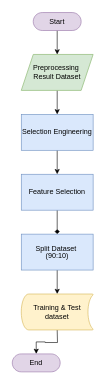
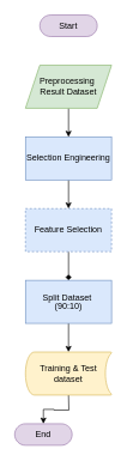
  <mxCell id="0" />
  <mxCell id="1" parent="0" />
- <mxCell id="2" value="" style="edgeStyle=orthogonalEdgeStyle;rounded=0;orthogonalLoop=1;jettySize=auto;html=1;" parent="1" source="3" target="5" edge="1"><mxGeometry relative="1" as="geometry" /></mxCell>
  <mxCell id="3" value="Start" style="html=1;dashed=0;whiteSpace=wrap;shape=mxgraph.dfd.start;fillColor=#e1d5e7;strokeColor=#9673a6;" parent="1" vertex="1"><mxGeometry x="55" y="20" width="80" height="30" as="geometry" /></mxCell>
  <mxCell id="4" value="" style="edgeStyle=orthogonalEdgeStyle;rounded=0;orthogonalLoop=1;jettySize=auto;html=1;" parent="1" source="5" target="7" edge="1"><mxGeometry relative="1" as="geometry" /></mxCell>
  <mxCell id="5" value="Preprocessing&amp;nbsp;&lt;div&gt;Result Dataset&lt;/div&gt;" style="shape=parallelogram;perimeter=parallelogramPerimeter;whiteSpace=wrap;html=1;fixedSize=1;fillColor=#d5e8d4;strokeColor=#82b366;" parent="1" vertex="1"><mxGeometry x="35" y="90" width="120" height="60" as="geometry" /></mxCell>
  <mxCell id="6" value="" style="edgeStyle=orthogonalEdgeStyle;rounded=0;orthogonalLoop=1;jettySize=auto;html=1;" parent="1" source="7" target="9" edge="1"><mxGeometry relative="1" as="geometry" /></mxCell>
  <mxCell id="7" value="Selection Engineering" style="rounded=0;whiteSpace=wrap;html=1;fillColor=#dae8fc;strokeColor=#6c8ebf;" parent="1" vertex="1"><mxGeometry x="35" y="190" width="120" height="60" as="geometry" /></mxCell>
  <mxCell id="8" value="" style="edgeStyle=orthogonalEdgeStyle;rounded=0;orthogonalLoop=1;jettySize=auto;html=1;endArrow=diamond;" parent="1" source="9" target="11" edge="1"><mxGeometry relative="1" as="geometry" /></mxCell>
- <mxCell id="9" value="&lt;p&gt;Feature Selection&lt;/p&gt;" style="rounded=0;whiteSpace=wrap;html=1;fillColor=#dae8fc;strokeColor=#6c8ebf;" parent="1" vertex="1"><mxGeometry x="35" y="290" width="120" height="60" as="geometry" /></mxCell>
+ <mxCell id="9" value="&lt;p&gt;Feature Selection&lt;/p&gt;" style="rounded=0;whiteSpace=wrap;html=1;fillColor=#dae8fc;strokeColor=#6c8ebf;dashed=1;" parent="1" vertex="1"><mxGeometry x="35" y="290" width="120" height="60" as="geometry" /></mxCell>
  <mxCell id="10" value="" style="edgeStyle=orthogonalEdgeStyle;rounded=0;orthogonalLoop=1;jettySize=auto;html=1;" parent="1" source="11" edge="1"><mxGeometry relative="1" as="geometry"><mxPoint x="95" y="490" as="targetPoint" /></mxGeometry></mxCell>
  <mxCell id="11" value="&lt;div style=&quot;line-height: 0%;&quot;&gt;&lt;p&gt;Split Dataset&amp;nbsp;&lt;/p&gt;&lt;p&gt;(90:10)&lt;/p&gt;&lt;/div&gt;" style="rounded=0;whiteSpace=wrap;html=1;fillColor=#dae8fc;strokeColor=#6c8ebf;" parent="1" vertex="1"><mxGeometry x="35" y="390" width="120" height="60" as="geometry" /></mxCell>
  <mxCell id="12" value="" style="edgeStyle=orthogonalEdgeStyle;rounded=0;orthogonalLoop=1;jettySize=auto;html=1;" parent="1" target="13" edge="1"><mxGeometry relative="1" as="geometry"><mxPoint x="95" y="550" as="sourcePoint" /></mxGeometry></mxCell>
  <mxCell id="13" value="End" style="html=1;dashed=0;whiteSpace=wrap;shape=mxgraph.dfd.start;fillColor=#e1d5e7;strokeColor=#9673a6;" parent="1" vertex="1"><mxGeometry x="20" y="590" width="80" height="30" as="geometry" /></mxCell>
  <mxCell id="14" value="Training &amp;amp; Test dataset" style="strokeWidth=1;html=1;shape=mxgraph.flowchart.stored_data;whiteSpace=wrap;fillColor=#fff2cc;strokeColor=#d6b656;" vertex="1" parent="1"><mxGeometry x="35" y="490" width="120" height="60" as="geometry" /></mxCell>
